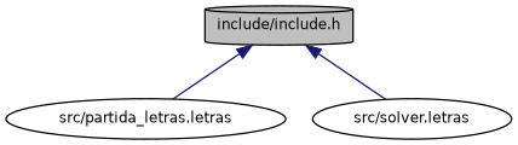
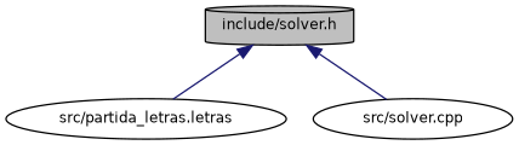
  digraph {
    node [color=black fillcolor=white fontname=Helvetica fontsize=10 shape=ellipse style=filled]
    edge [color=midnightblue dir=back fontname=Helvetica fontsize=10 labelfontname=Helvetica labelfontsize=10 style=solid]
-   n1 [fillcolor=grey75 fontcolor=black height=0.2 label="include/include.h" shape=cylinder width=0.4]
+   n1 [fillcolor=grey75 fontcolor=black height=0.2 label="include/solver.h" shape=cylinder width=0.4]
    n2 [height=0.2 label="src/partida_letras.letras" width=0.4]
-   n3 [height=0.2 label="src/solver.letras" width=0.4]
+   n3 [height=0.2 label="src/solver.cpp" width=0.4]
    n1 -> n2
    n1 -> n3
  }
